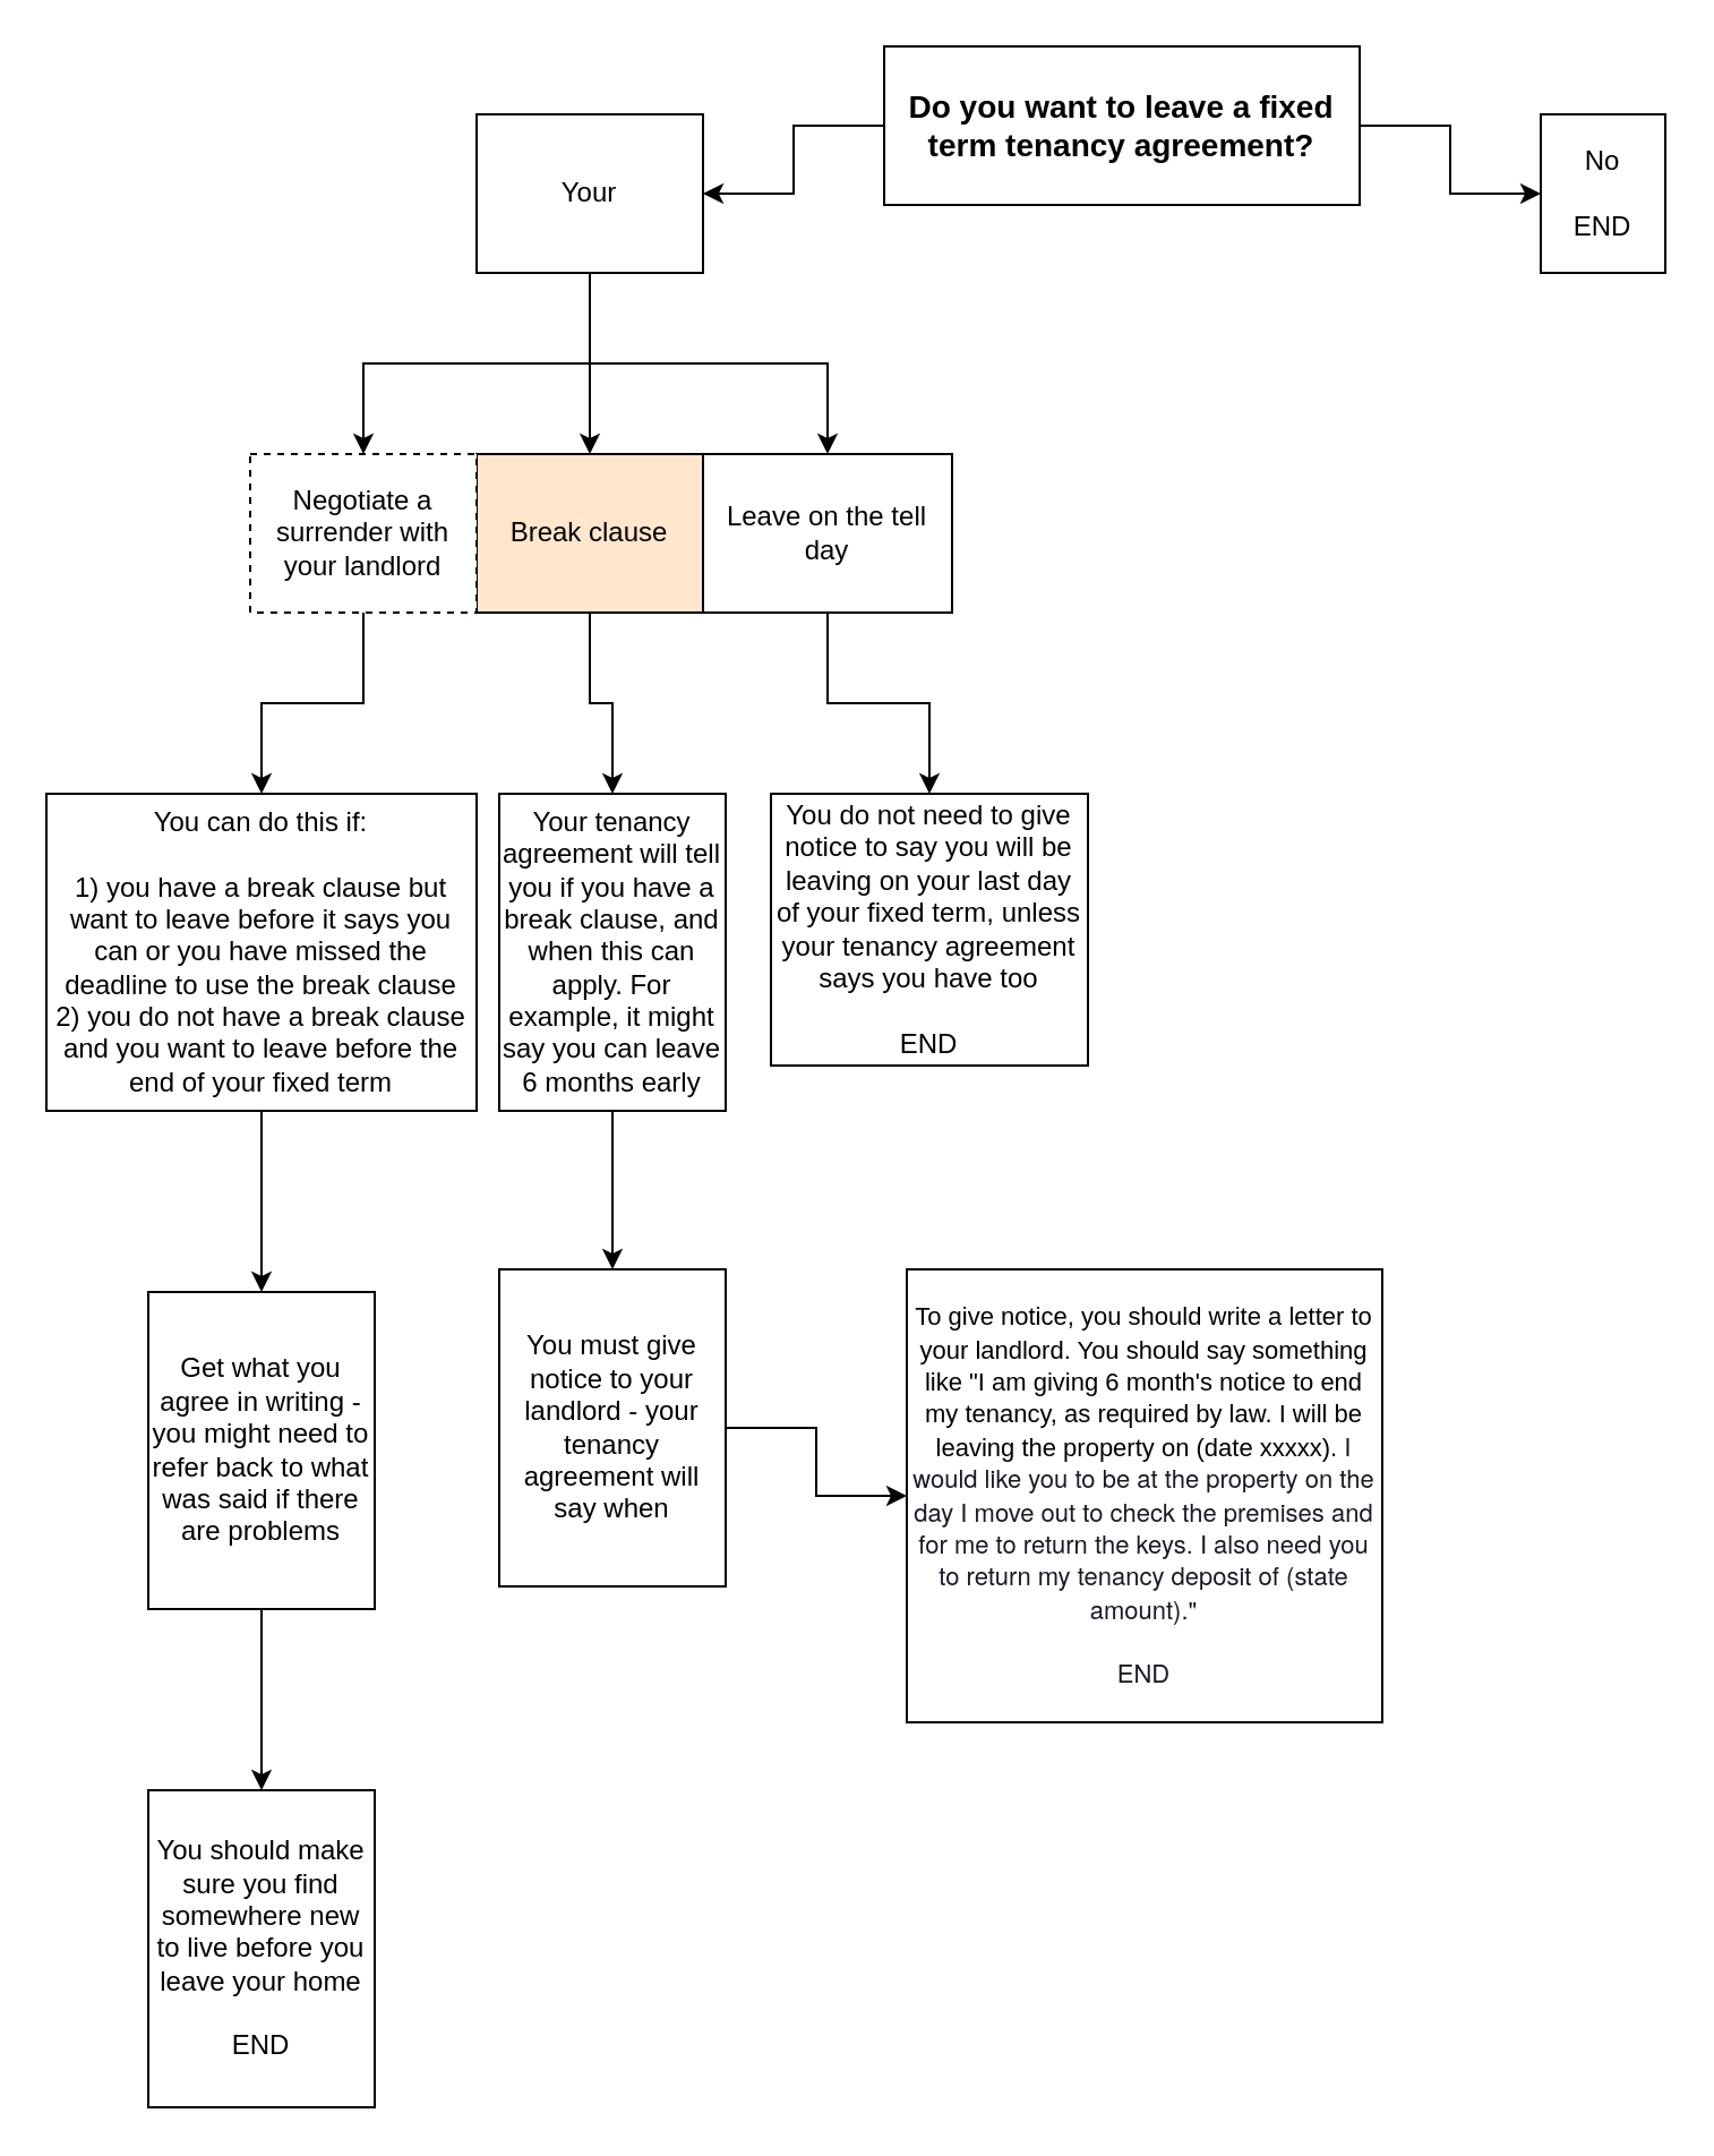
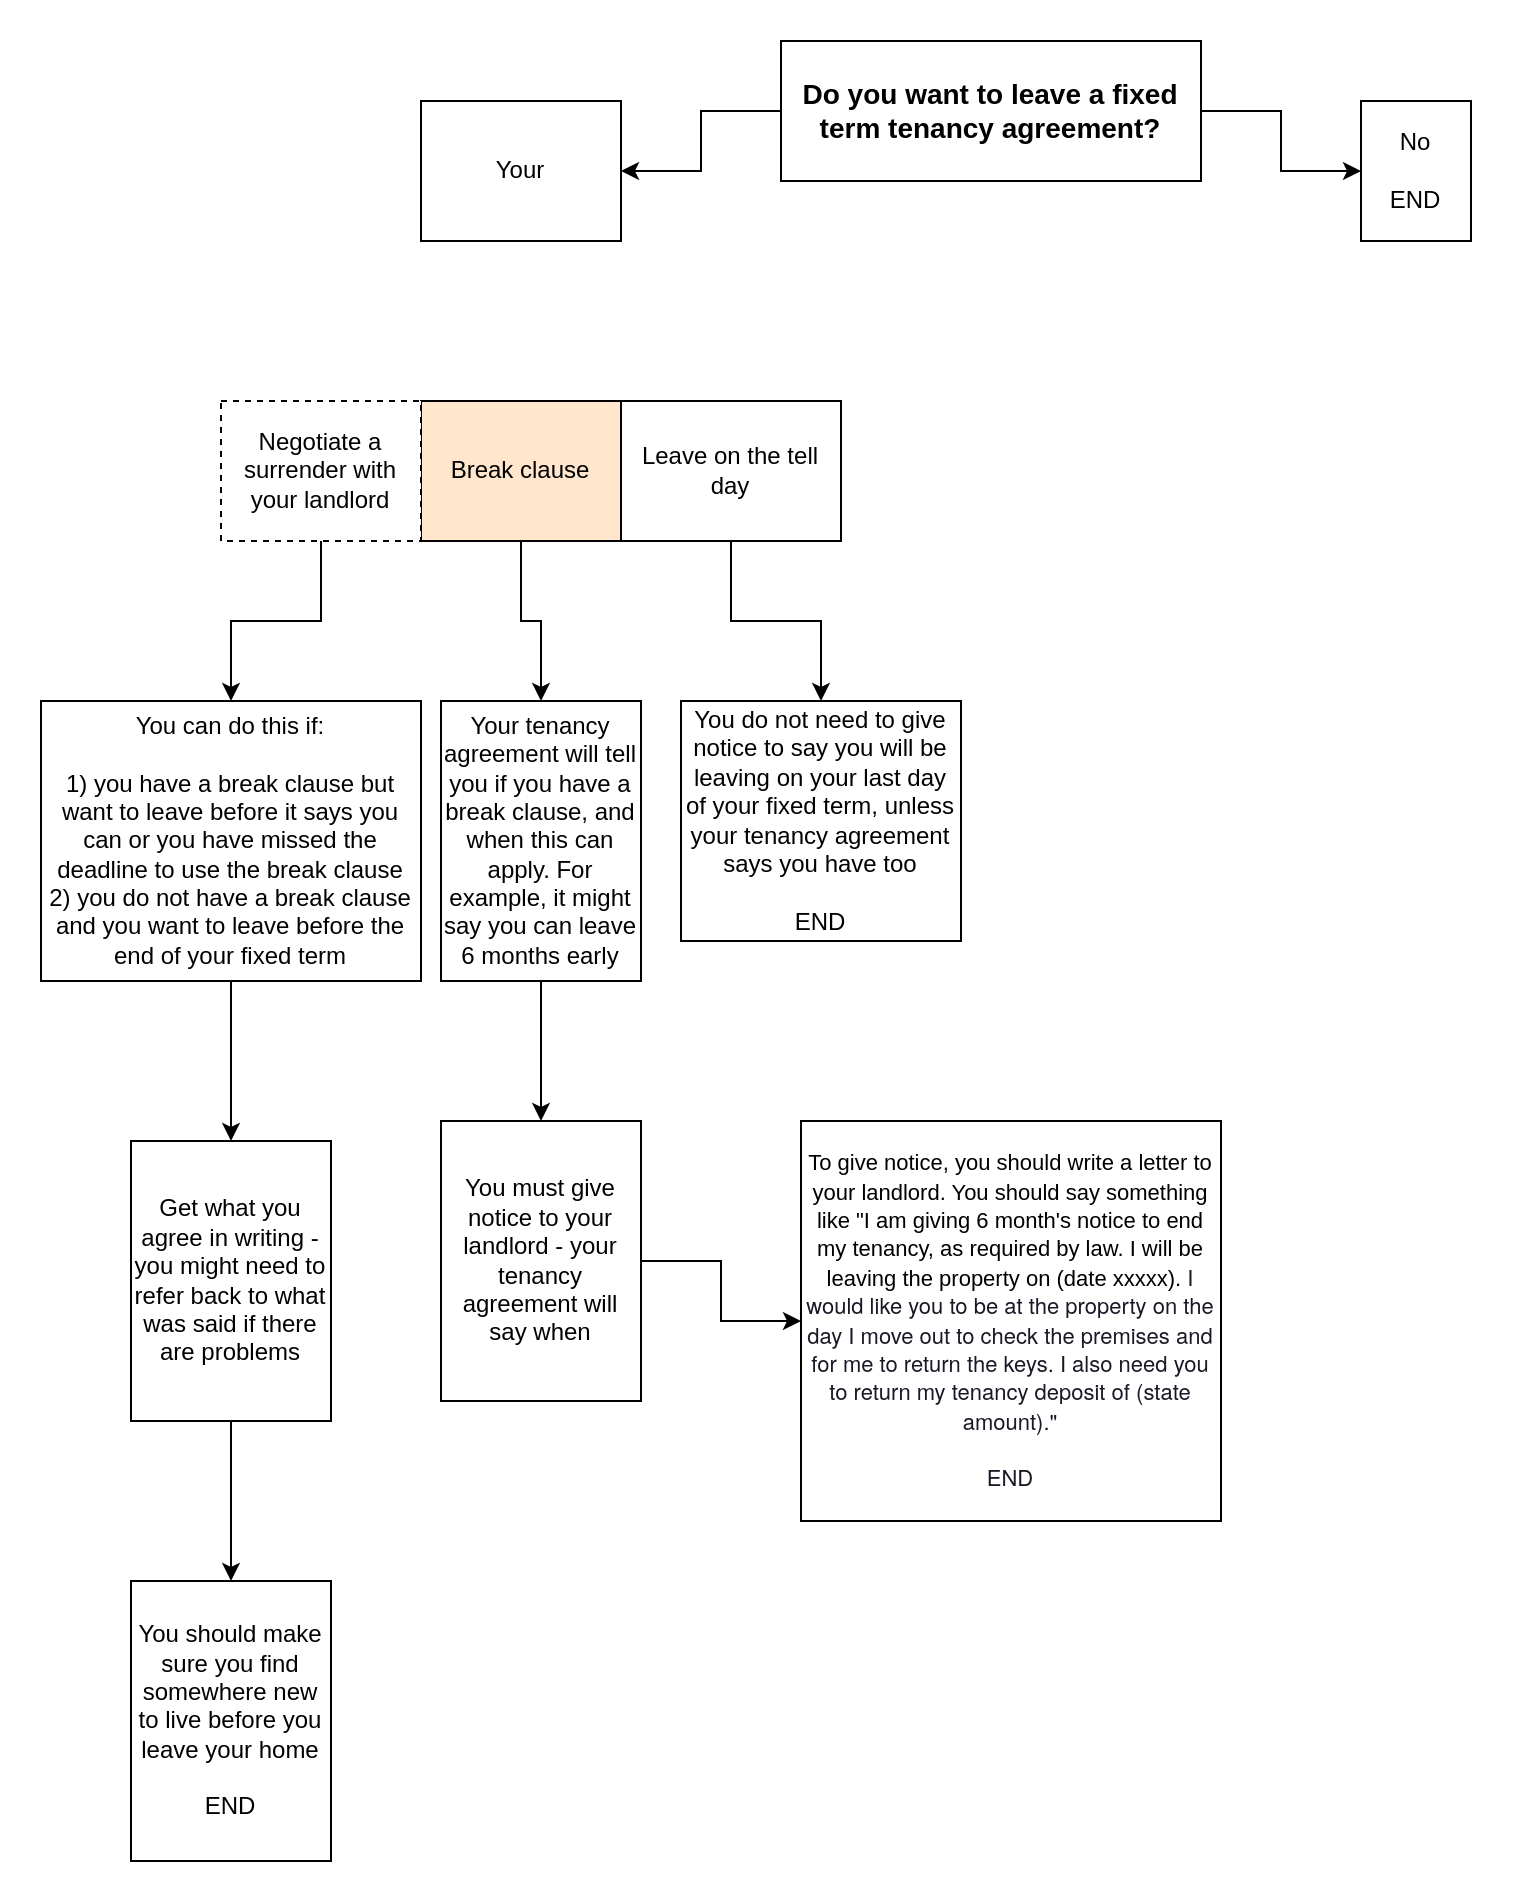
  <mxCell id="0" />
  <mxCell id="1" parent="0" />
  <mxCell id="2" value="" style="edgeStyle=orthogonalEdgeStyle;rounded=0;orthogonalLoop=1;jettySize=auto;html=1;" edge="1" parent="1" source="4" target="8"><mxGeometry relative="1" as="geometry" /></mxCell>
  <mxCell id="3" value="" style="edgeStyle=orthogonalEdgeStyle;rounded=0;orthogonalLoop=1;jettySize=auto;html=1;" edge="1" parent="1" source="4" target="19"><mxGeometry relative="1" as="geometry" /></mxCell>
  <mxCell id="4" value="&lt;b&gt;&lt;font style=&quot;font-size: 14px&quot;&gt;Do you want to leave a fixed term tenancy agreement?&lt;/font&gt;&lt;/b&gt;" style="rounded=0;whiteSpace=wrap;html=1;" vertex="1" parent="1"><mxGeometry x="390" y="20" width="210" height="70" as="geometry" /></mxCell>
- <mxCell id="5" value="" style="edgeStyle=orthogonalEdgeStyle;rounded=0;orthogonalLoop=1;jettySize=auto;html=1;" edge="1" parent="1" source="8" target="10"><mxGeometry relative="1" as="geometry" /></mxCell>
- <mxCell id="6" value="" style="edgeStyle=orthogonalEdgeStyle;rounded=0;orthogonalLoop=1;jettySize=auto;html=1;" edge="1" parent="1" source="8" target="12"><mxGeometry relative="1" as="geometry" /></mxCell>
- <mxCell id="7" value="" style="edgeStyle=orthogonalEdgeStyle;rounded=0;orthogonalLoop=1;jettySize=auto;html=1;" edge="1" parent="1" source="8" target="14"><mxGeometry relative="1" as="geometry" /></mxCell>
  <mxCell id="8" value="Your" style="rounded=0;whiteSpace=wrap;html=1;" vertex="1" parent="1"><mxGeometry x="210" y="50" width="100" height="70" as="geometry" /></mxCell>
  <mxCell id="9" value="" style="edgeStyle=orthogonalEdgeStyle;rounded=0;orthogonalLoop=1;jettySize=auto;html=1;" edge="1" parent="1" source="10" target="16"><mxGeometry relative="1" as="geometry" /></mxCell>
  <mxCell id="10" value="Break clause&lt;br&gt;" style="rounded=0;whiteSpace=wrap;html=1;fillColor=#ffe6cc;" vertex="1" parent="1"><mxGeometry x="210" y="200" width="100" height="70" as="geometry" /></mxCell>
  <mxCell id="11" value="" style="edgeStyle=orthogonalEdgeStyle;rounded=0;orthogonalLoop=1;jettySize=auto;html=1;" edge="1" parent="1" source="12" target="25"><mxGeometry relative="1" as="geometry" /></mxCell>
  <mxCell id="12" value="Leave on the tell day" style="rounded=0;whiteSpace=wrap;html=1;" vertex="1" parent="1"><mxGeometry x="310" y="200" width="110" height="70" as="geometry" /></mxCell>
  <mxCell id="13" value="" style="edgeStyle=orthogonalEdgeStyle;rounded=0;orthogonalLoop=1;jettySize=auto;html=1;" edge="1" parent="1" source="14" target="18"><mxGeometry relative="1" as="geometry" /></mxCell>
  <mxCell id="14" value="Negotiate a surrender with your landlord" style="rounded=0;whiteSpace=wrap;html=1;dashed=1;" vertex="1" parent="1"><mxGeometry x="110" y="200" width="100" height="70" as="geometry" /></mxCell>
  <mxCell id="15" value="" style="edgeStyle=orthogonalEdgeStyle;rounded=0;orthogonalLoop=1;jettySize=auto;html=1;" edge="1" parent="1" source="16" target="21"><mxGeometry relative="1" as="geometry" /></mxCell>
  <mxCell id="16" value="Your tenancy agreement will tell you if you have a break clause, and when this can apply. For example, it might say you can leave 6 months early" style="rounded=0;whiteSpace=wrap;html=1;" vertex="1" parent="1"><mxGeometry x="220" y="350" width="100" height="140" as="geometry" /></mxCell>
  <mxCell id="17" value="" style="edgeStyle=orthogonalEdgeStyle;rounded=0;orthogonalLoop=1;jettySize=auto;html=1;" edge="1" parent="1" source="18" target="23"><mxGeometry relative="1" as="geometry" /></mxCell>
  <mxCell id="18" value="You can do this if:&lt;br&gt;&lt;br&gt;1) you have a break clause but want to leave before it says you can or you have missed the deadline to use the break clause&lt;br&gt;2) you do not have a break clause and you want to leave before the end of your fixed term&lt;br&gt;" style="rounded=0;whiteSpace=wrap;html=1;" vertex="1" parent="1"><mxGeometry x="20" y="350" width="190" height="140" as="geometry" /></mxCell>
  <mxCell id="19" value="No&lt;br&gt;&lt;br&gt;END" style="rounded=0;whiteSpace=wrap;html=1;" vertex="1" parent="1"><mxGeometry x="680" y="50" width="55" height="70" as="geometry" /></mxCell>
  <mxCell id="20" value="" style="edgeStyle=orthogonalEdgeStyle;rounded=0;orthogonalLoop=1;jettySize=auto;html=1;" edge="1" parent="1" source="21" target="26"><mxGeometry relative="1" as="geometry" /></mxCell>
  <mxCell id="21" value="You must give notice to your landlord - your tenancy agreement will say when" style="rounded=0;whiteSpace=wrap;html=1;" vertex="1" parent="1"><mxGeometry x="220" y="560" width="100" height="140" as="geometry" /></mxCell>
  <mxCell id="22" value="" style="edgeStyle=orthogonalEdgeStyle;rounded=0;orthogonalLoop=1;jettySize=auto;html=1;" edge="1" parent="1" source="23" target="24"><mxGeometry relative="1" as="geometry" /></mxCell>
  <mxCell id="23" value="Get what you agree in writing - you might need to refer back to what was said if there are problems" style="rounded=0;whiteSpace=wrap;html=1;" vertex="1" parent="1"><mxGeometry x="65" y="570" width="100" height="140" as="geometry" /></mxCell>
  <mxCell id="24" value="You should make sure you find somewhere new to live before you leave your home&lt;br&gt;&lt;br&gt;END" style="rounded=0;whiteSpace=wrap;html=1;" vertex="1" parent="1"><mxGeometry x="65" y="790" width="100" height="140" as="geometry" /></mxCell>
  <mxCell id="25" value="You do not need to give notice to say you will be leaving on your last day of your fixed term, unless your tenancy agreement says you have too&lt;br&gt;&lt;br&gt;END" style="rounded=0;whiteSpace=wrap;html=1;" vertex="1" parent="1"><mxGeometry x="340" y="350" width="140" height="120" as="geometry" /></mxCell>
  <mxCell id="26" value="&lt;font style=&quot;font-size: 11px&quot;&gt;To give notice, you should write a letter to your landlord. You should say something like &quot;I am giving 6 month's notice to end my tenancy, as required by law. I will be leaving the property on (date xxxxx).&amp;nbsp;&lt;span style=&quot;color: rgb(25 , 25 , 38) ; font-family: &amp;#34;open_sans&amp;#34; , &amp;#34;helvetica neue&amp;#34; , &amp;#34;helvetica&amp;#34; , &amp;#34;arial&amp;#34; , sans-serif&quot;&gt;I would like you to be at the property on the day I move out to check the premises and for me to return the keys. I also need you to return my tenancy deposit of (state amount).&quot;&lt;br&gt;&lt;/span&gt;&lt;span style=&quot;color: rgb(25 , 25 , 38) ; font-family: &amp;#34;open_sans&amp;#34; , &amp;#34;helvetica neue&amp;#34; , &amp;#34;helvetica&amp;#34; , &amp;#34;arial&amp;#34; , sans-serif&quot;&gt;&lt;br&gt;END&lt;br&gt;&lt;/span&gt;&lt;/font&gt;" style="rounded=0;whiteSpace=wrap;html=1;" vertex="1" parent="1"><mxGeometry x="400" y="560" width="210" height="200" as="geometry" /></mxCell>
